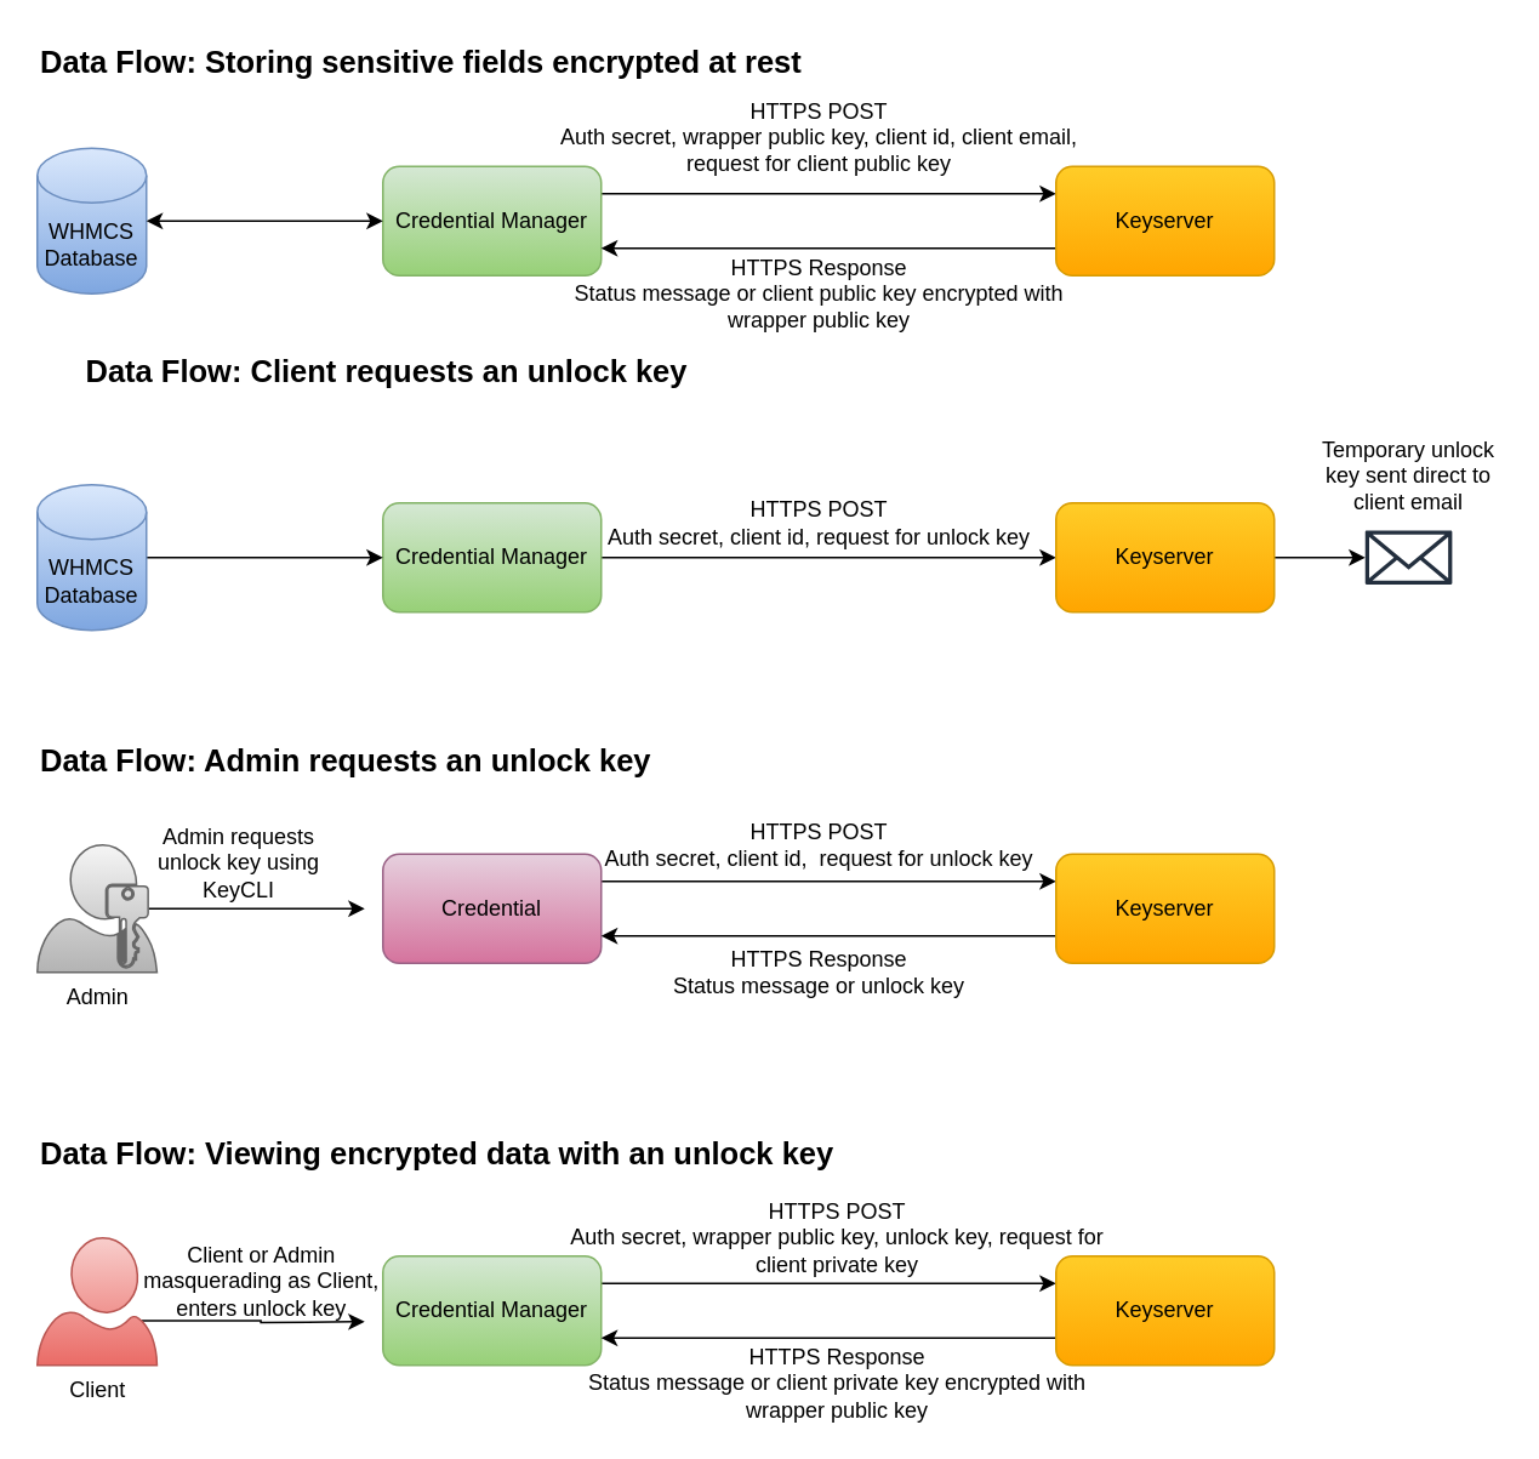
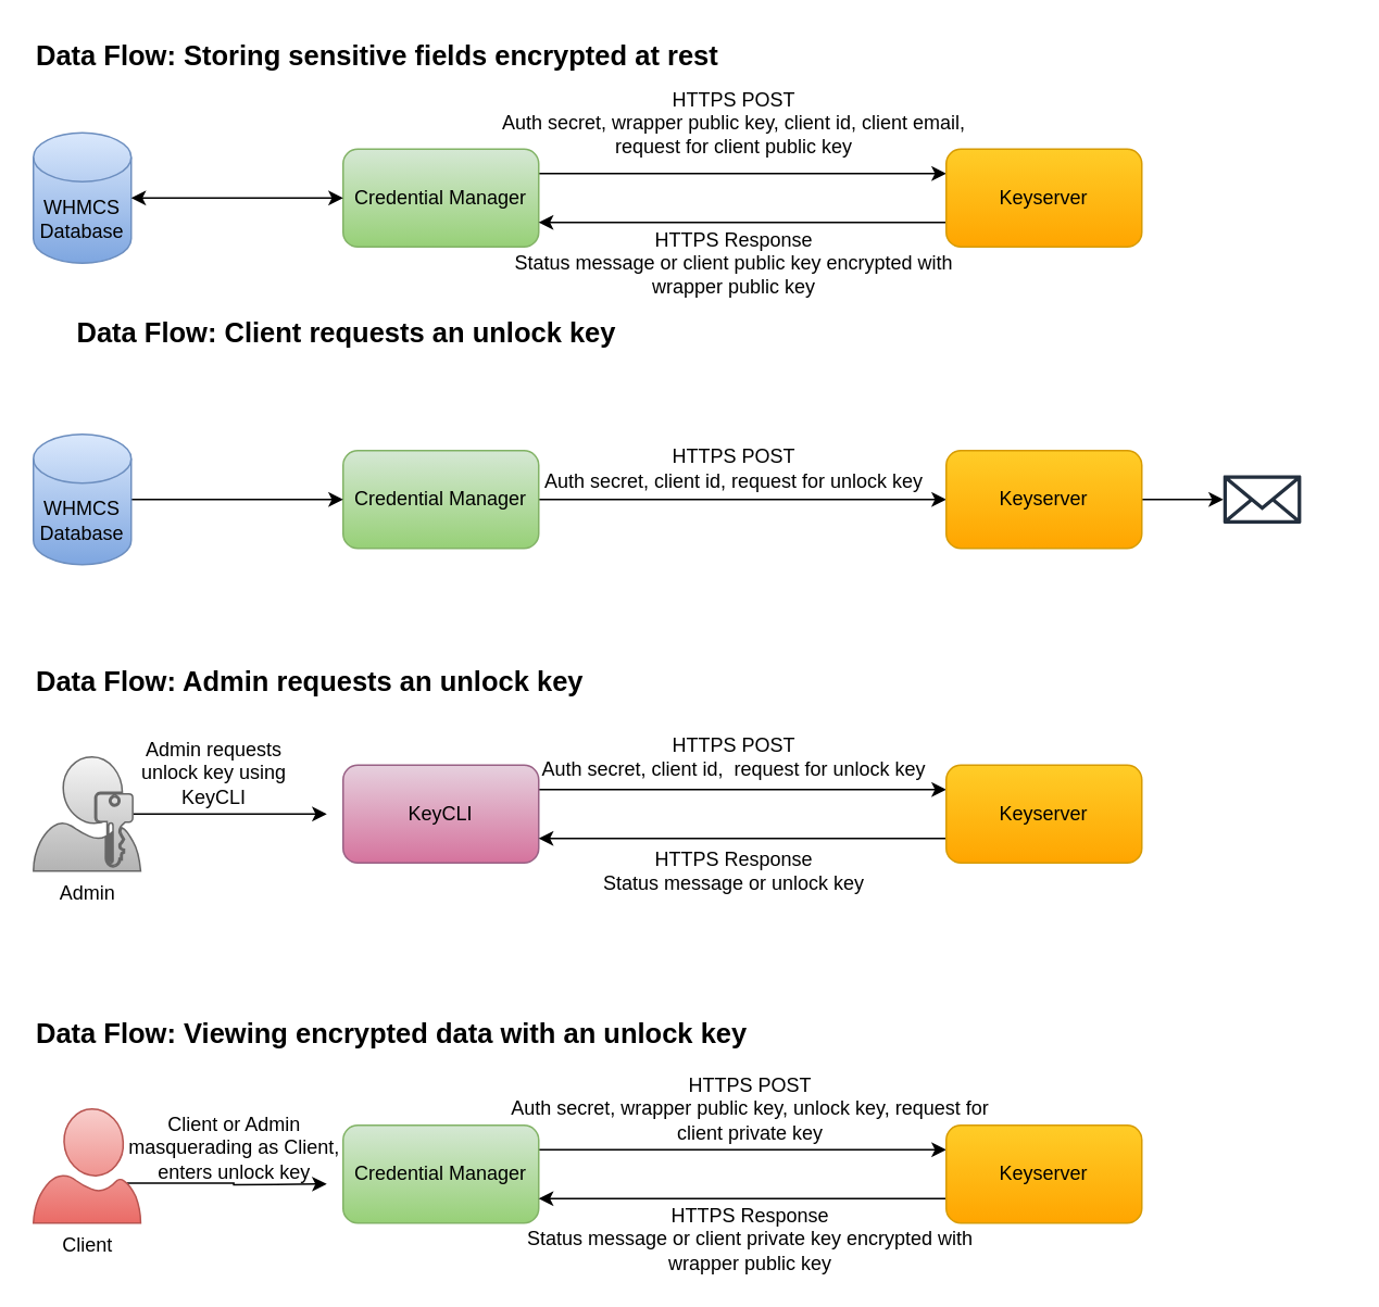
  <mxCell id="0" />
  <mxCell id="1" parent="0" />
  <mxCell id="2" style="edgeStyle=orthogonalEdgeStyle;rounded=0;orthogonalLoop=1;jettySize=auto;html=1;exitX=1;exitY=0.25;exitDx=0;exitDy=0;entryX=0;entryY=0.25;entryDx=0;entryDy=0;" parent="1" source="3" target="5" edge="1"><mxGeometry relative="1" as="geometry" /></mxCell>
  <mxCell id="3" value="Credential Manager" style="rounded=1;whiteSpace=wrap;html=1;gradientColor=#97d077;fillColor=#d5e8d4;strokeColor=#82b366;" parent="1" vertex="1"><mxGeometry x="210" y="91" width="120" height="60" as="geometry" /></mxCell>
  <mxCell id="4" style="edgeStyle=orthogonalEdgeStyle;rounded=0;orthogonalLoop=1;jettySize=auto;html=1;exitX=0;exitY=0.75;exitDx=0;exitDy=0;entryX=1;entryY=0.75;entryDx=0;entryDy=0;" parent="1" source="5" target="3" edge="1"><mxGeometry relative="1" as="geometry" /></mxCell>
  <mxCell id="5" value="Keyserver" style="rounded=1;whiteSpace=wrap;html=1;gradientColor=#ffa500;fillColor=#ffcd28;strokeColor=#d79b00;" parent="1" vertex="1"><mxGeometry x="580" y="91" width="120" height="60" as="geometry" /></mxCell>
  <mxCell id="6" value="HTTPS POST&lt;br&gt;Auth secret, wrapper public key, client id, client email, request for client public key" style="text;html=1;strokeColor=none;fillColor=none;align=center;verticalAlign=middle;whiteSpace=wrap;rounded=0;" parent="1" vertex="1"><mxGeometry x="300" y="55" width="300" height="40" as="geometry" /></mxCell>
  <mxCell id="7" value="HTTPS Response&lt;br&gt;Status message or client public key encrypted with wrapper public key" style="text;html=1;strokeColor=none;fillColor=none;align=center;verticalAlign=middle;whiteSpace=wrap;rounded=0;" parent="1" vertex="1"><mxGeometry x="300" y="141" width="300" height="40" as="geometry" /></mxCell>
  <mxCell id="8" value="WHMCS&lt;br&gt;Database" style="shape=cylinder3;whiteSpace=wrap;html=1;boundedLbl=1;backgroundOutline=1;size=15;gradientColor=#7ea6e0;fillColor=#dae8fc;strokeColor=#6c8ebf;" parent="1" vertex="1"><mxGeometry x="20" y="81" width="60" height="80" as="geometry" /></mxCell>
  <mxCell id="9" value="" style="endArrow=classic;startArrow=classic;html=1;entryX=0;entryY=0.5;entryDx=0;entryDy=0;exitX=1;exitY=0.5;exitDx=0;exitDy=0;exitPerimeter=0;" parent="1" source="8" target="3" edge="1"><mxGeometry width="50" height="50" relative="1" as="geometry"><mxPoint x="380" y="281" as="sourcePoint" /><mxPoint x="430" y="231" as="targetPoint" /></mxGeometry></mxCell>
  <mxCell id="10" style="edgeStyle=orthogonalEdgeStyle;rounded=0;orthogonalLoop=1;jettySize=auto;html=1;exitX=1;exitY=0.5;exitDx=0;exitDy=0;entryX=0;entryY=0.5;entryDx=0;entryDy=0;" parent="1" source="11" target="13" edge="1"><mxGeometry relative="1" as="geometry" /></mxCell>
  <mxCell id="11" value="Credential Manager" style="rounded=1;whiteSpace=wrap;html=1;gradientColor=#97d077;fillColor=#d5e8d4;strokeColor=#82b366;" parent="1" vertex="1"><mxGeometry x="210" y="276" width="120" height="60" as="geometry" /></mxCell>
  <mxCell id="12" style="edgeStyle=orthogonalEdgeStyle;rounded=0;orthogonalLoop=1;jettySize=auto;html=1;exitX=1;exitY=0.5;exitDx=0;exitDy=0;" parent="1" source="13" target="17" edge="1"><mxGeometry relative="1" as="geometry"><mxPoint x="740" y="306" as="targetPoint" /></mxGeometry></mxCell>
  <mxCell id="13" value="Keyserver" style="rounded=1;whiteSpace=wrap;html=1;gradientColor=#ffa500;fillColor=#ffcd28;strokeColor=#d79b00;" parent="1" vertex="1"><mxGeometry x="580" y="276" width="120" height="60" as="geometry" /></mxCell>
  <mxCell id="14" value="HTTPS POST&lt;br&gt;Auth secret, client id, request for&amp;nbsp;unlock key" style="text;html=1;strokeColor=none;fillColor=none;align=center;verticalAlign=middle;whiteSpace=wrap;rounded=0;" parent="1" vertex="1"><mxGeometry x="320" y="252" width="260" height="69" as="geometry" /></mxCell>
  <mxCell id="15" style="edgeStyle=orthogonalEdgeStyle;rounded=0;orthogonalLoop=1;jettySize=auto;html=1;exitX=1;exitY=0.5;exitDx=0;exitDy=0;exitPerimeter=0;" parent="1" source="16" target="11" edge="1"><mxGeometry relative="1" as="geometry" /></mxCell>
  <mxCell id="16" value="WHMCS&lt;br&gt;Database" style="shape=cylinder3;whiteSpace=wrap;html=1;boundedLbl=1;backgroundOutline=1;size=15;gradientColor=#7ea6e0;fillColor=#dae8fc;strokeColor=#6c8ebf;" parent="1" vertex="1"><mxGeometry x="20" y="266" width="60" height="80" as="geometry" /></mxCell>
  <mxCell id="17" value="" style="outlineConnect=0;fontColor=#232F3E;gradientColor=none;fillColor=#232F3E;strokeColor=none;dashed=0;verticalLabelPosition=bottom;verticalAlign=top;align=center;html=1;fontSize=12;fontStyle=0;aspect=fixed;pointerEvents=1;shape=mxgraph.aws4.email_2;" parent="1" vertex="1"><mxGeometry x="750" y="291" width="47.75" height="30" as="geometry" /></mxCell>
- <mxCell id="18" value="Temporary unlock key sent direct to client email" style="text;html=1;strokeColor=none;fillColor=none;align=center;verticalAlign=middle;whiteSpace=wrap;rounded=0;" parent="1" vertex="1"><mxGeometry x="723.88" y="231" width="100" height="60" as="geometry" /></mxCell>
  <mxCell id="19" style="edgeStyle=orthogonalEdgeStyle;rounded=0;orthogonalLoop=1;jettySize=auto;html=1;exitX=0.87;exitY=0.65;exitDx=0;exitDy=0;exitPerimeter=0;" parent="1" source="20" edge="1"><mxGeometry relative="1" as="geometry"><mxPoint x="200" y="726" as="targetPoint" /></mxGeometry></mxCell>
  <mxCell id="20" value="Client" style="aspect=fixed;pointerEvents=1;shadow=0;dashed=0;html=1;strokeColor=#b85450;labelPosition=center;verticalLabelPosition=bottom;verticalAlign=top;align=center;fillColor=#f8cecc;shape=mxgraph.azure.user;gradientColor=#ea6b66;" parent="1" vertex="1"><mxGeometry x="20" y="680" width="65.8" height="70" as="geometry" /></mxCell>
  <mxCell id="21" style="edgeStyle=orthogonalEdgeStyle;rounded=0;orthogonalLoop=1;jettySize=auto;html=1;exitX=1;exitY=0.25;exitDx=0;exitDy=0;entryX=0;entryY=0.25;entryDx=0;entryDy=0;" parent="1" source="22" target="24" edge="1"><mxGeometry relative="1" as="geometry" /></mxCell>
  <mxCell id="22" value="Credential Manager" style="rounded=1;whiteSpace=wrap;html=1;gradientColor=#97d077;fillColor=#d5e8d4;strokeColor=#82b366;" parent="1" vertex="1"><mxGeometry x="210" y="690" width="120" height="60" as="geometry" /></mxCell>
  <mxCell id="23" style="edgeStyle=orthogonalEdgeStyle;rounded=0;orthogonalLoop=1;jettySize=auto;html=1;exitX=0;exitY=0.75;exitDx=0;exitDy=0;entryX=1;entryY=0.75;entryDx=0;entryDy=0;" parent="1" source="24" target="22" edge="1"><mxGeometry relative="1" as="geometry" /></mxCell>
  <mxCell id="24" value="Keyserver" style="rounded=1;whiteSpace=wrap;html=1;gradientColor=#ffa500;fillColor=#ffcd28;strokeColor=#d79b00;" parent="1" vertex="1"><mxGeometry x="580" y="690" width="120" height="60" as="geometry" /></mxCell>
  <mxCell id="25" value="HTTPS POST&lt;br&gt;Auth secret, wrapper public key, unlock key, request for client private key" style="text;html=1;strokeColor=none;fillColor=none;align=center;verticalAlign=middle;whiteSpace=wrap;rounded=0;" parent="1" vertex="1"><mxGeometry x="310" y="660" width="300" height="40" as="geometry" /></mxCell>
  <mxCell id="26" value="Client or Admin masquerading as Client, enters unlock key" style="text;html=1;strokeColor=none;fillColor=none;align=center;verticalAlign=middle;whiteSpace=wrap;rounded=0;" parent="1" vertex="1"><mxGeometry x="73.5" y="683" width="139" height="41" as="geometry" /></mxCell>
  <mxCell id="27" value="HTTPS Response&lt;br&gt;Status message or client private key encrypted with wrapper public key" style="text;html=1;strokeColor=none;fillColor=none;align=center;verticalAlign=middle;whiteSpace=wrap;rounded=0;" parent="1" vertex="1"><mxGeometry x="310" y="740" width="300" height="40" as="geometry" /></mxCell>
  <mxCell id="28" style="edgeStyle=orthogonalEdgeStyle;rounded=0;orthogonalLoop=1;jettySize=auto;html=1;exitX=0.93;exitY=0.5;exitDx=0;exitDy=0;exitPerimeter=0;" parent="1" source="29" edge="1"><mxGeometry relative="1" as="geometry"><mxPoint x="200" y="499" as="targetPoint" /></mxGeometry></mxCell>
  <mxCell id="29" value="Admin" style="aspect=fixed;pointerEvents=1;shadow=0;dashed=0;html=1;strokeColor=#666666;labelPosition=center;verticalLabelPosition=bottom;verticalAlign=top;align=center;shape=mxgraph.mscae.enterprise.user_permissions;fillColor=#f5f5f5;gradientColor=#b3b3b3;" parent="1" vertex="1"><mxGeometry x="20" y="464" width="65.8" height="70" as="geometry" /></mxCell>
  <mxCell id="30" value="Admin requests unlock key using KeyCLI" style="text;html=1;strokeColor=none;fillColor=none;align=center;verticalAlign=middle;whiteSpace=wrap;rounded=0;" parent="1" vertex="1"><mxGeometry x="81" y="454" width="100" height="40" as="geometry" /></mxCell>
  <mxCell id="31" style="edgeStyle=orthogonalEdgeStyle;rounded=0;orthogonalLoop=1;jettySize=auto;html=1;exitX=1;exitY=0.25;exitDx=0;exitDy=0;entryX=0;entryY=0.25;entryDx=0;entryDy=0;" parent="1" source="32" target="34" edge="1"><mxGeometry relative="1" as="geometry" /></mxCell>
- <mxCell id="32" value="Credential" style="rounded=1;whiteSpace=wrap;html=1;gradientColor=#d5739d;fillColor=#e6d0de;strokeColor=#996185;" parent="1" vertex="1"><mxGeometry x="210" y="469" width="120" height="60" as="geometry" /></mxCell>
+ <mxCell id="32" value="KeyCLI" style="rounded=1;whiteSpace=wrap;html=1;gradientColor=#d5739d;fillColor=#e6d0de;strokeColor=#996185;" parent="1" vertex="1"><mxGeometry x="210" y="469" width="120" height="60" as="geometry" /></mxCell>
  <mxCell id="33" style="edgeStyle=orthogonalEdgeStyle;rounded=0;orthogonalLoop=1;jettySize=auto;html=1;exitX=0;exitY=0.75;exitDx=0;exitDy=0;entryX=1;entryY=0.75;entryDx=0;entryDy=0;" parent="1" source="34" target="32" edge="1"><mxGeometry relative="1" as="geometry" /></mxCell>
  <mxCell id="34" value="Keyserver" style="rounded=1;whiteSpace=wrap;html=1;gradientColor=#ffa500;fillColor=#ffcd28;strokeColor=#d79b00;" parent="1" vertex="1"><mxGeometry x="580" y="469" width="120" height="60" as="geometry" /></mxCell>
  <mxCell id="35" value="HTTPS POST&lt;br&gt;Auth secret, client id, &amp;nbsp;request for unlock key" style="text;html=1;strokeColor=none;fillColor=none;align=center;verticalAlign=middle;whiteSpace=wrap;rounded=0;" parent="1" vertex="1"><mxGeometry x="300" y="444" width="300" height="40" as="geometry" /></mxCell>
  <mxCell id="36" value="HTTPS Response&lt;br&gt;Status message or unlock key" style="text;html=1;strokeColor=none;fillColor=none;align=center;verticalAlign=middle;whiteSpace=wrap;rounded=0;" parent="1" vertex="1"><mxGeometry x="300" y="514" width="300" height="40" as="geometry" /></mxCell>
  <mxCell id="37" value="Data Flow: Storing sensitive fields encrypted at rest" style="text;html=1;strokeColor=none;fillColor=none;align=left;verticalAlign=middle;whiteSpace=wrap;rounded=0;fontStyle=1;fontSize=17;" parent="1" vertex="1"><mxGeometry x="20" y="20" width="430" height="30" as="geometry" /></mxCell>
  <mxCell id="38" value="Data Flow: Client requests an unlock key" style="text;html=1;strokeColor=none;fillColor=none;align=left;verticalAlign=middle;whiteSpace=wrap;rounded=0;fontStyle=1;fontSize=17;" parent="1" vertex="1"><mxGeometry x="45" y="190" width="410" height="30" as="geometry" /></mxCell>
  <mxCell id="39" value="Data Flow: Viewing encrypted data with an unlock key" style="text;html=1;strokeColor=none;fillColor=none;align=left;verticalAlign=middle;whiteSpace=wrap;rounded=0;fontStyle=1;fontSize=17;" parent="1" vertex="1"><mxGeometry x="20" y="620" width="460" height="30" as="geometry" /></mxCell>
  <mxCell id="40" value="Data Flow: Admin requests an unlock key" style="text;html=1;strokeColor=none;fillColor=none;align=left;verticalAlign=middle;whiteSpace=wrap;rounded=0;fontStyle=1;fontSize=17;" parent="1" vertex="1"><mxGeometry x="20" y="404" width="410" height="30" as="geometry" /></mxCell>
